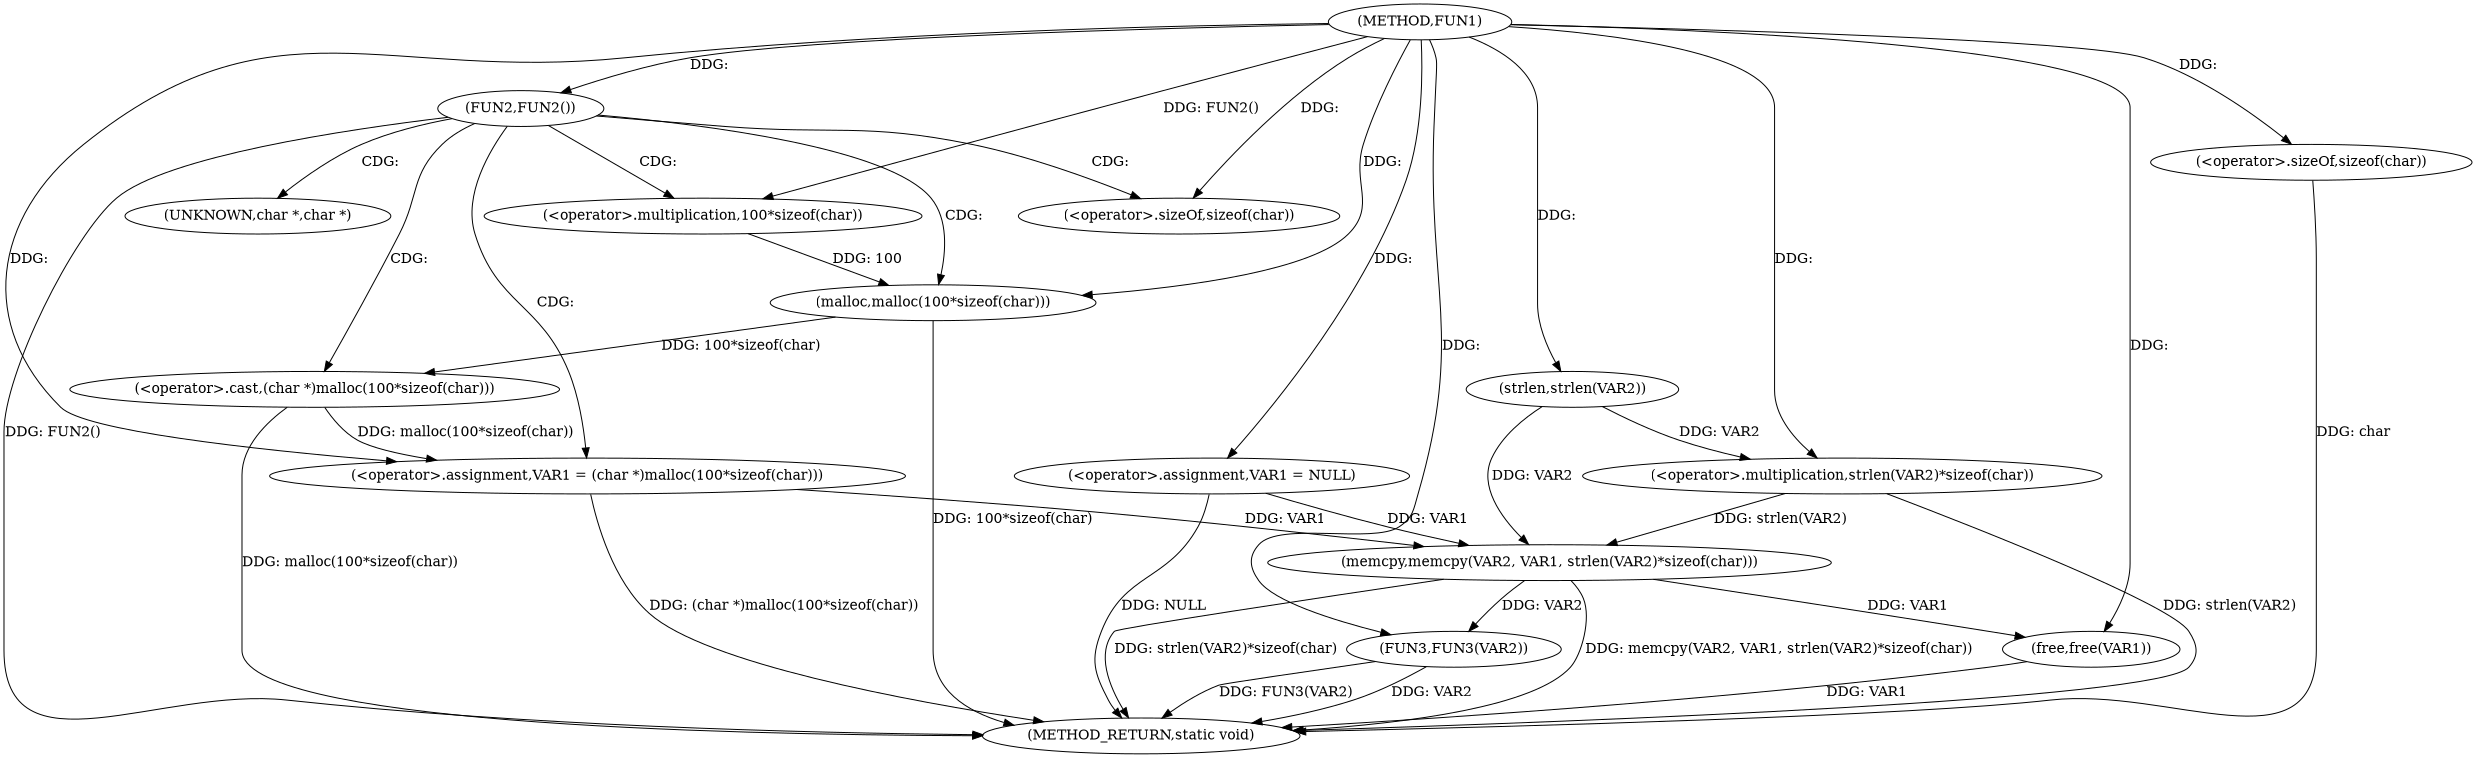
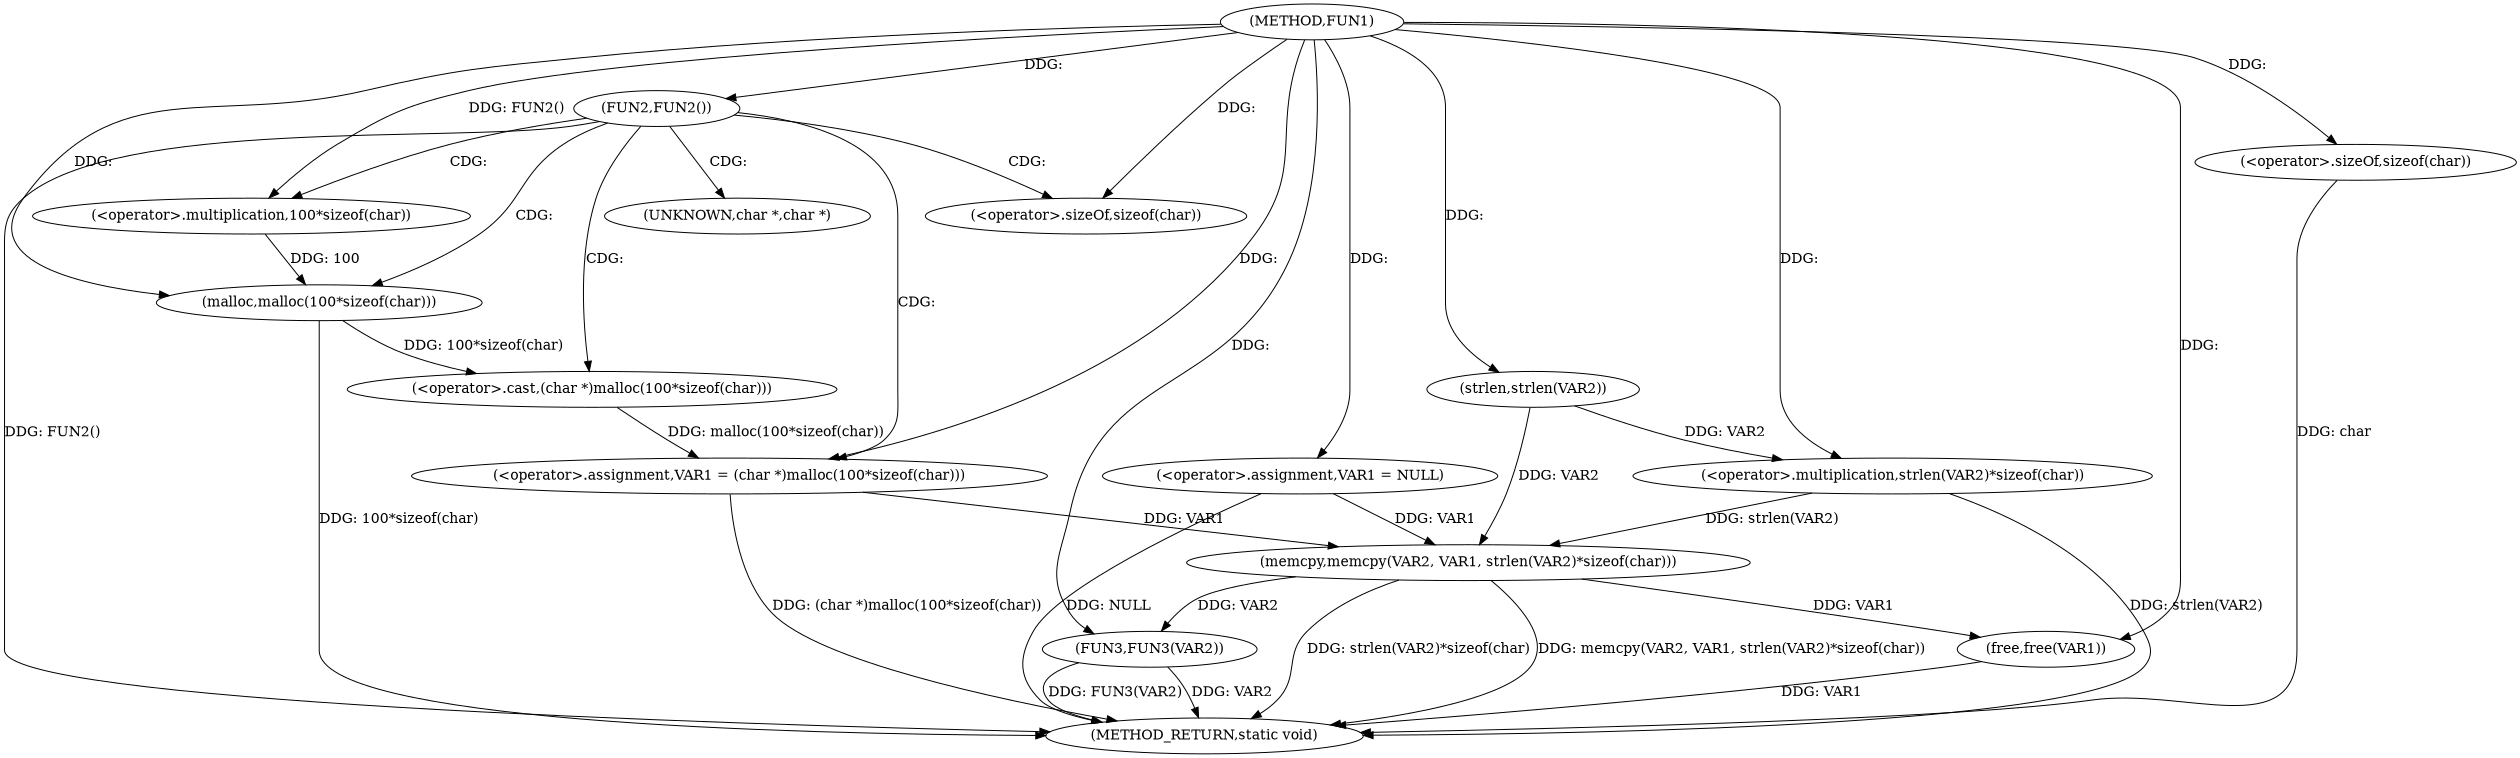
  digraph {
    n1 [label="(METHOD,FUN1)"]
    n2 [label="(<operator>.assignment,VAR1 = NULL)"]
    n3 [label="(FUN2,FUN2())"]
    n4 [label="(<operator>.assignment,VAR1 = (char *)malloc(100*sizeof(char)))"]
    n5 [label="(<operator>.multiplication,100*sizeof(char))"]
    n6 [label="(<operator>.sizeOf,sizeof(char))"]
    n7 [label="(<operator>.multiplication,strlen(VAR2)*sizeof(char))"]
    n8 [label="(strlen,strlen(VAR2))"]
    n9 [label="(<operator>.sizeOf,sizeof(char))"]
    n10 [label="(FUN3,FUN3(VAR2))"]
    n11 [label="(free,free(VAR1))"]
    n12 [label="(malloc,malloc(100*sizeof(char)))"]
    n13 [label="(memcpy,memcpy(VAR2, VAR1, strlen(VAR2)*sizeof(char)))"]
    n14 [label="(METHOD_RETURN,static void)"]
    n15 [label="(<operator>.cast,(char *)malloc(100*sizeof(char)))"]
    n16 [label="(UNKNOWN,char *,char *)"]
    n1 -> n2 [label="DDG: "]
    n1 -> n3 [label="DDG: "]
    n1 -> n4 [label="DDG: "]
    n1 -> n5 [label="DDG: FUN2()"]
    n1 -> n6 [label="DDG: "]
    n1 -> n7 [label="DDG: "]
    n1 -> n8 [label="DDG: "]
    n1 -> n9 [label="DDG: "]
    n1 -> n10 [label="DDG: "]
    n1 -> n11 [label="DDG: "]
    n1 -> n12 [label="DDG: "]
    n2 -> n13 [label="DDG: VAR1"]
    n2 -> n14 [label="DDG: NULL"]
    n3 -> n4 [label="CDG: "]
    n3 -> n5 [label="CDG: "]
    n3 -> n6 [label="CDG: "]
    n3 -> n12 [label="CDG: "]
    n3 -> n14 [label="DDG: FUN2()"]
    n3 -> n15 [label="CDG: "]
    n3 -> n16 [label="CDG: "]
    n4 -> n13 [label="DDG: VAR1"]
    n4 -> n14 [label="DDG: (char *)malloc(100*sizeof(char))"]
    n5 -> n12 [label="DDG: 100"]
    n7 -> n13 [label="DDG: strlen(VAR2)"]
    n7 -> n14 [label="DDG: strlen(VAR2)"]
    n8 -> n7 [label="DDG: VAR2"]
    n8 -> n13 [label="DDG: VAR2"]
    n9 -> n14 [label="DDG: char"]
    n10 -> n14 [label="DDG: FUN3(VAR2)"]
    n10 -> n14 [label="DDG: VAR2"]
    n11 -> n14 [label="DDG: VAR1"]
    n12 -> n14 [label="DDG: 100*sizeof(char)"]
    n12 -> n15 [label="DDG: 100*sizeof(char)"]
    n13 -> n10 [label="DDG: VAR2"]
    n13 -> n11 [label="DDG: VAR1"]
    n13 -> n14 [label="DDG: strlen(VAR2)*sizeof(char)"]
    n13 -> n14 [label="DDG: memcpy(VAR2, VAR1, strlen(VAR2)*sizeof(char))"]
    n15 -> n4 [label="DDG: malloc(100*sizeof(char))"]
-   n15 -> n14 [label="DDG: malloc(100*sizeof(char))"]
  }
